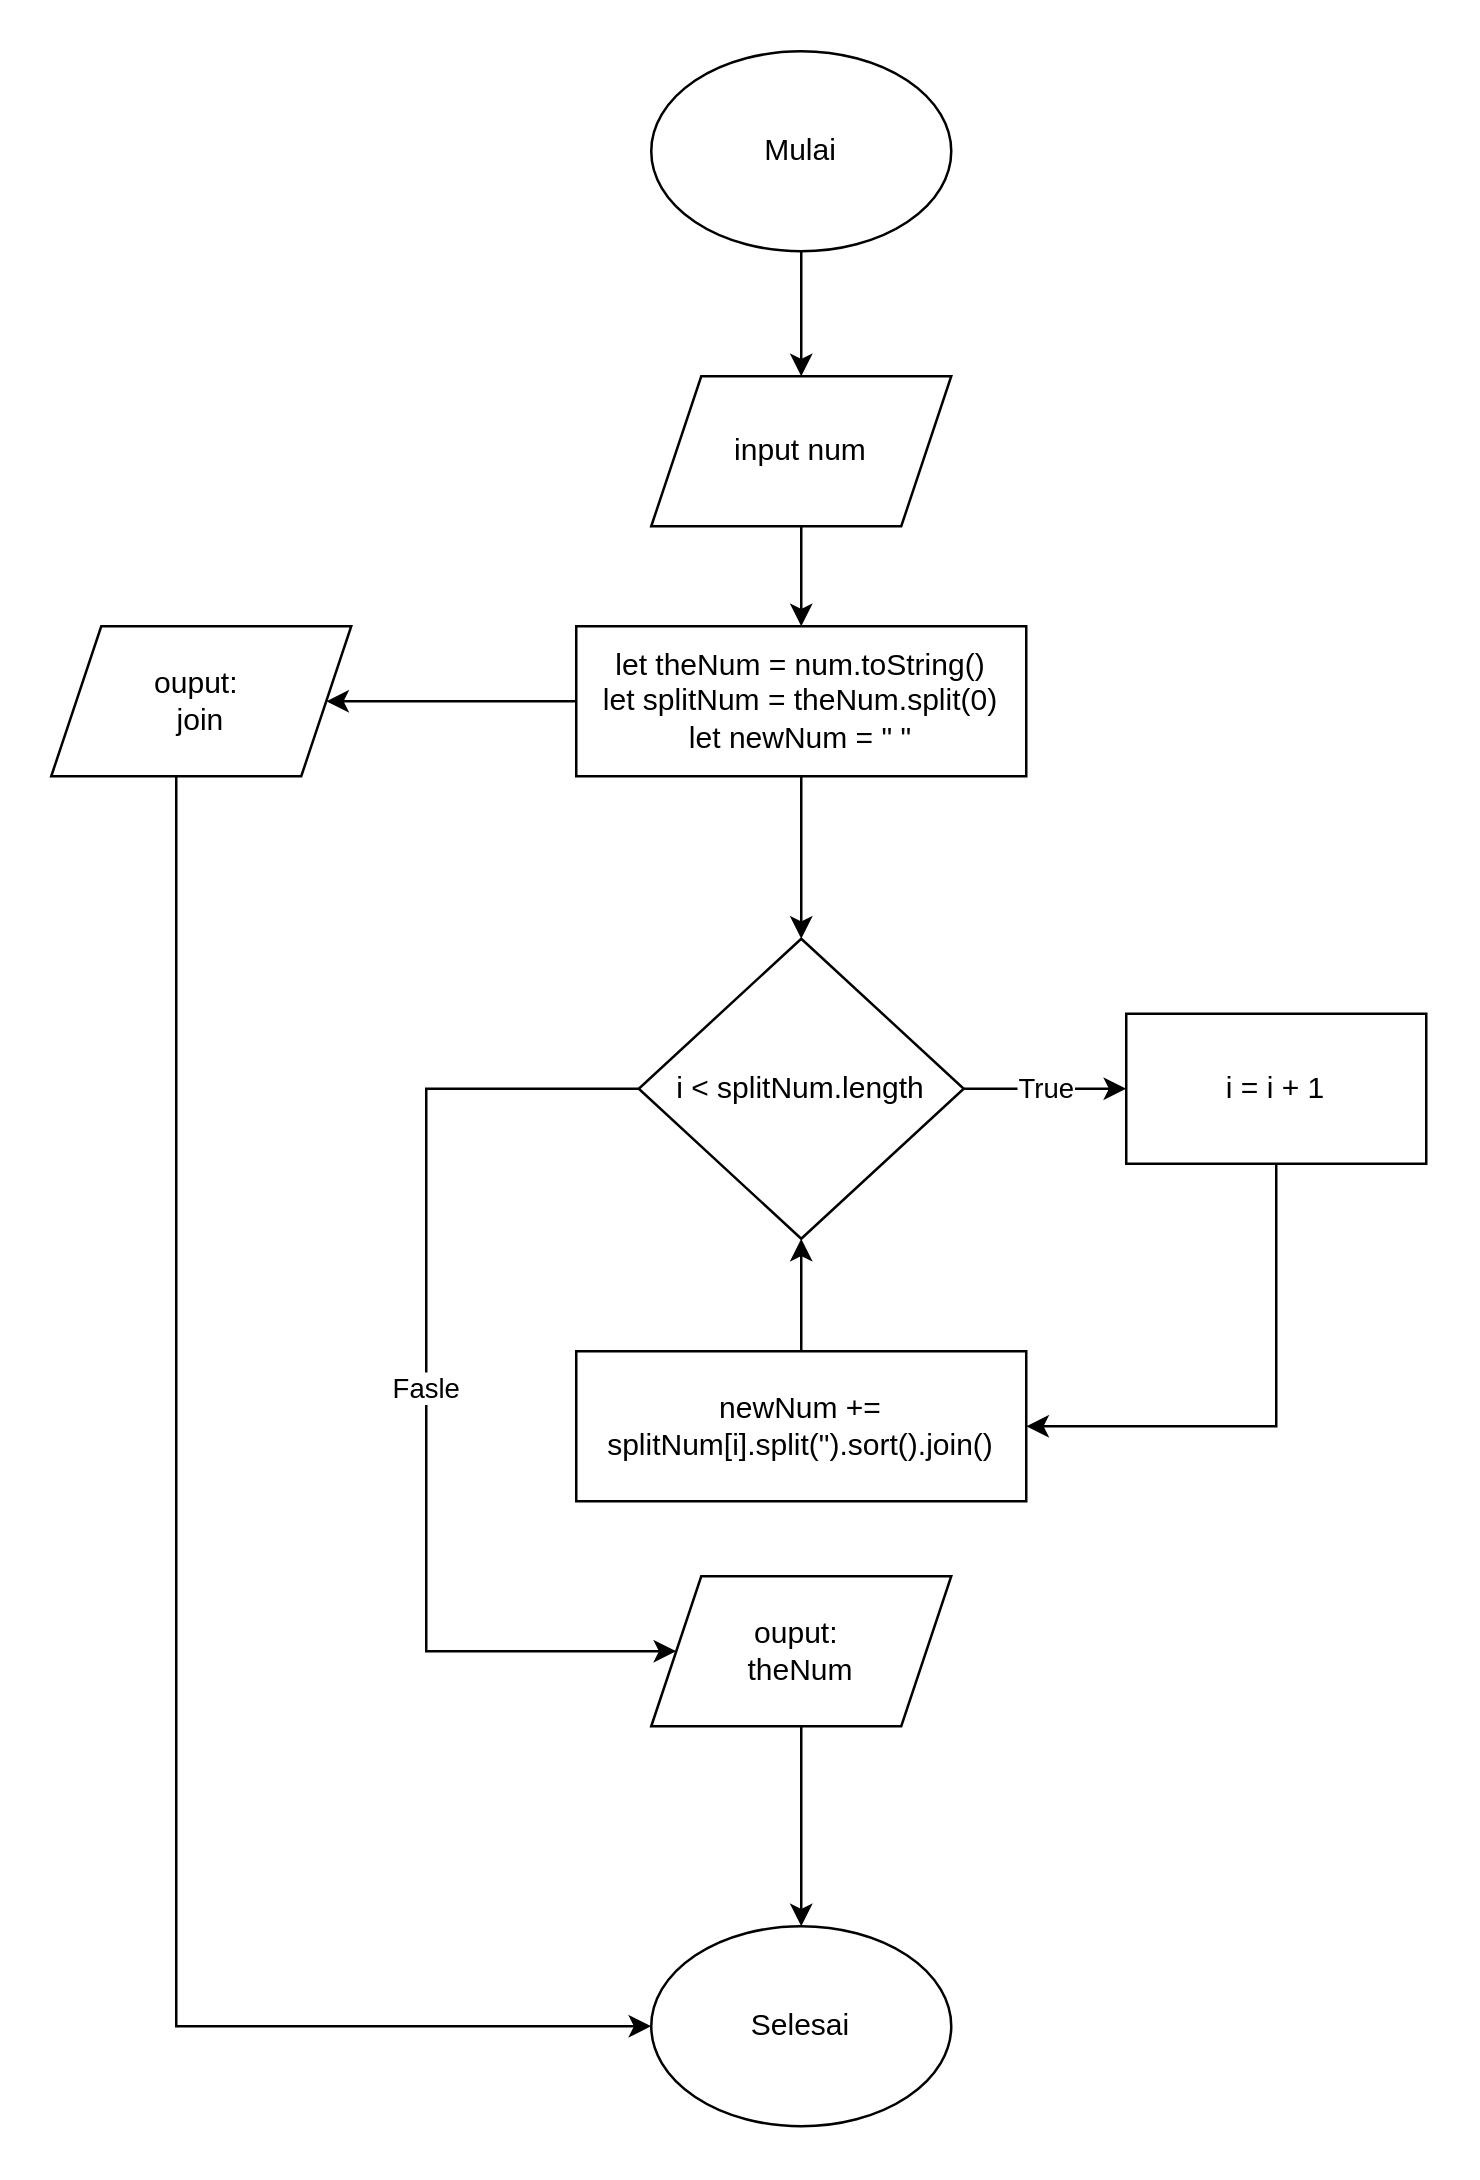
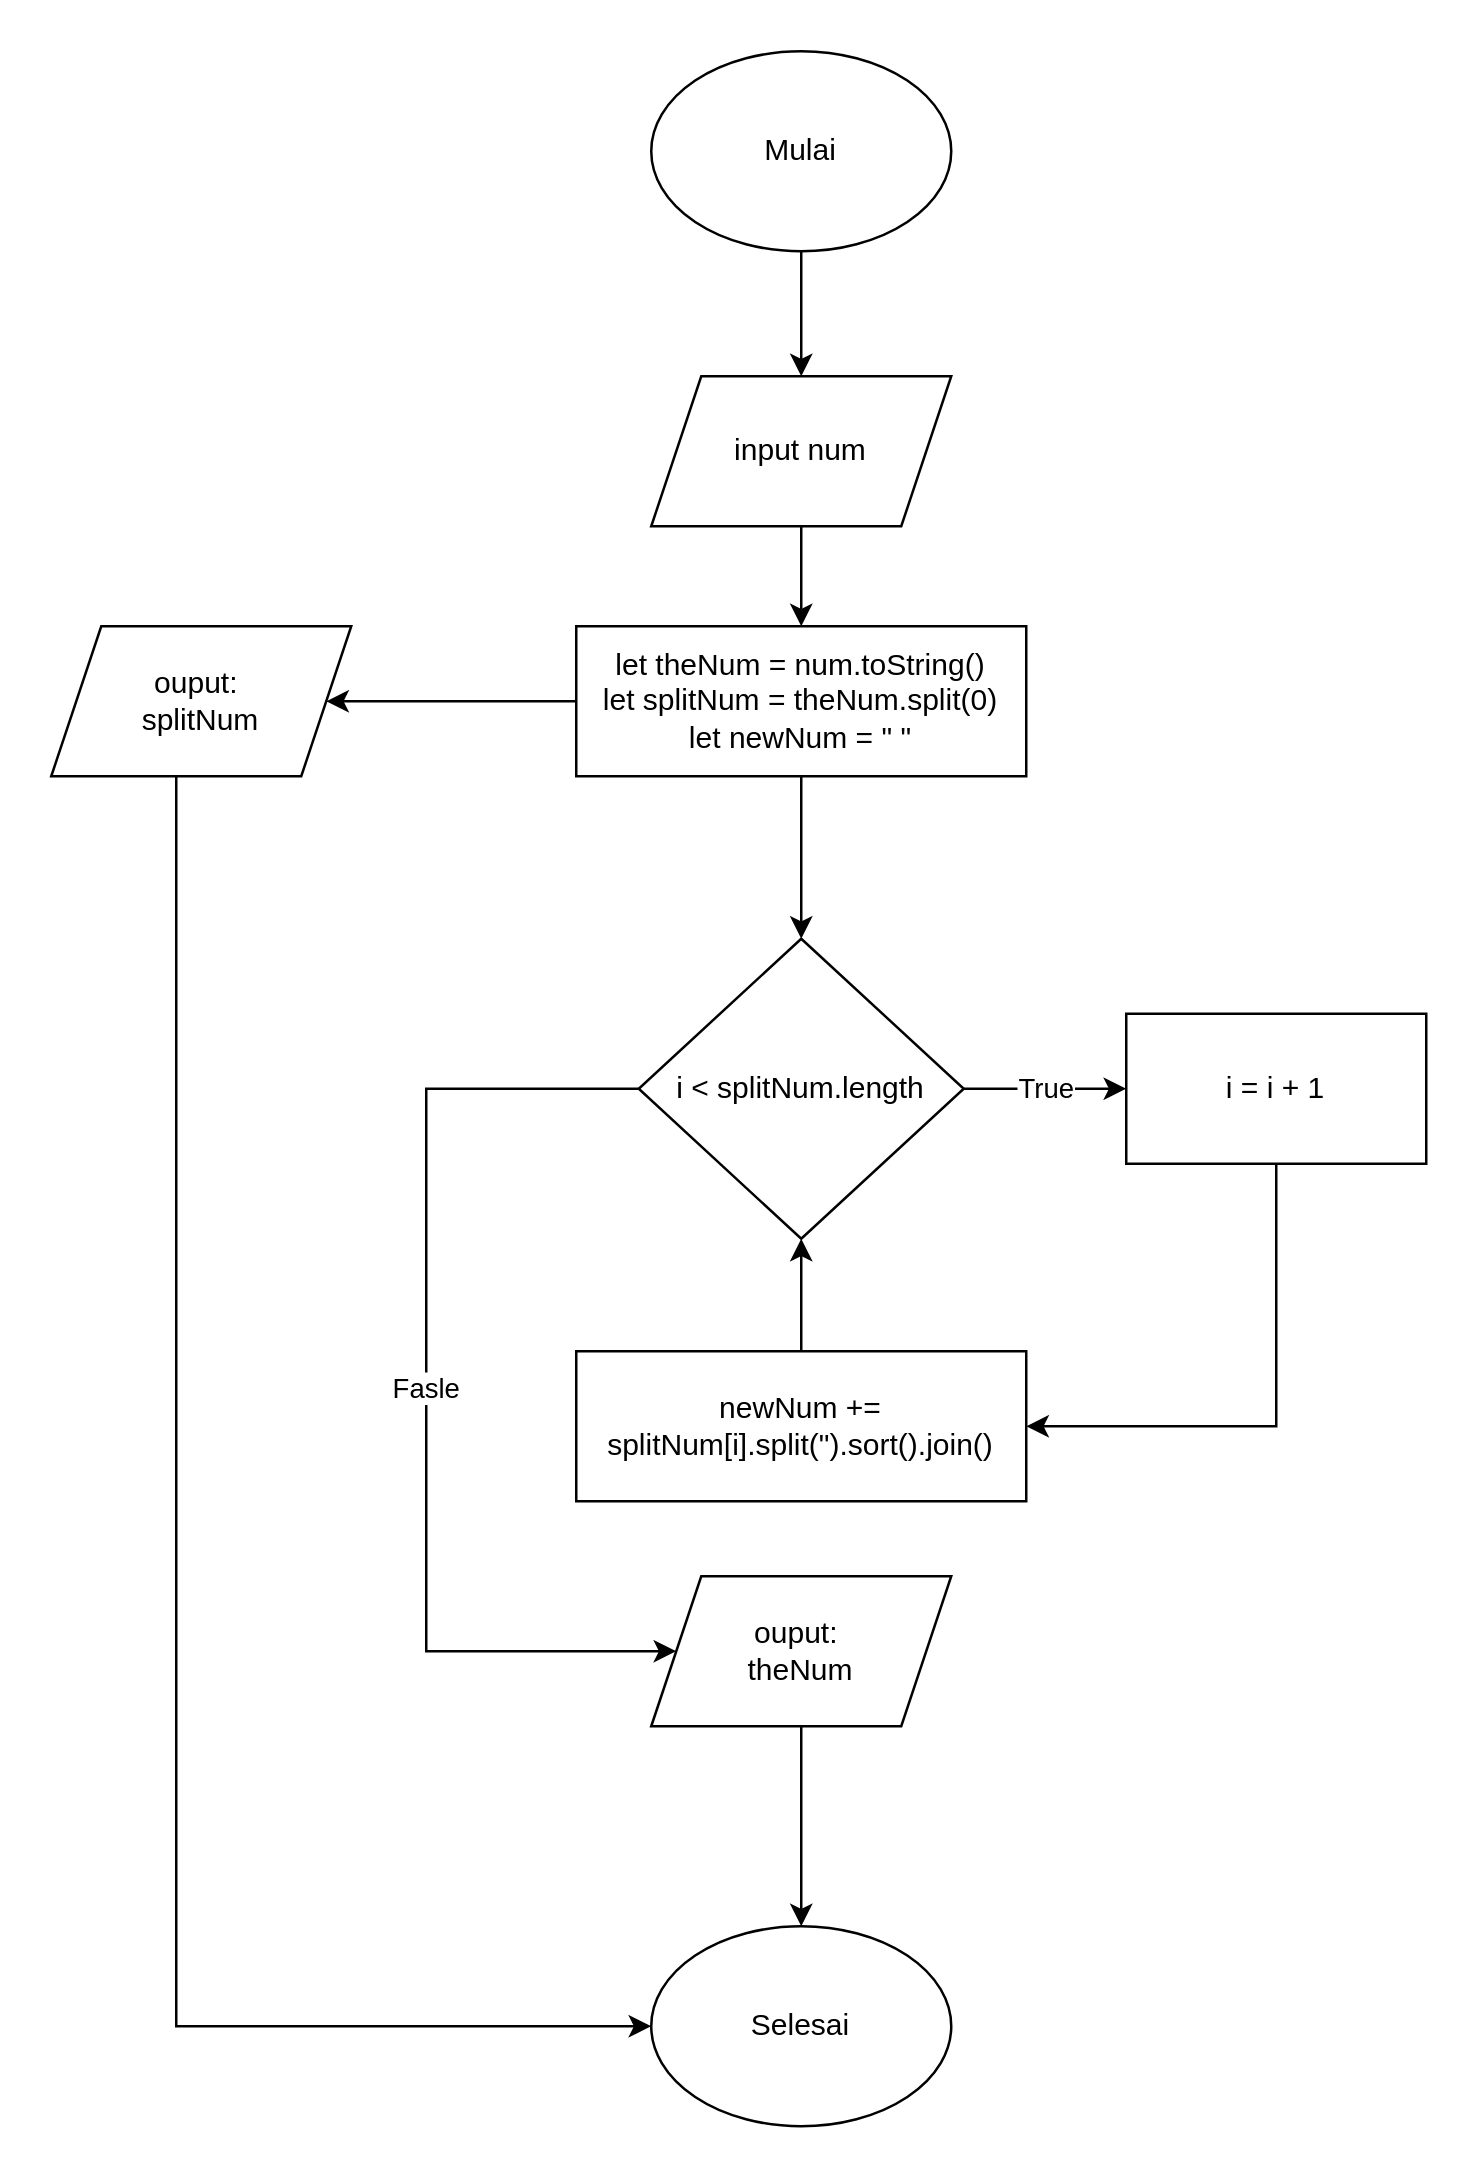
  <mxCell id="0" />
  <mxCell id="1" parent="0" />
  <mxCell id="2" style="edgeStyle=orthogonalEdgeStyle;rounded=0;orthogonalLoop=1;jettySize=auto;html=1;" parent="1" source="3" target="8" edge="1"><mxGeometry relative="1" as="geometry" /></mxCell>
  <mxCell id="3" value="Mulai" style="ellipse;whiteSpace=wrap;html=1;" parent="1" vertex="1"><mxGeometry x="260" y="20" width="120" height="80" as="geometry" /></mxCell>
  <mxCell id="4" style="edgeStyle=orthogonalEdgeStyle;rounded=0;orthogonalLoop=1;jettySize=auto;html=1;" parent="1" source="6" target="11" edge="1"><mxGeometry relative="1" as="geometry" /></mxCell>
  <mxCell id="5" style="edgeStyle=orthogonalEdgeStyle;rounded=0;orthogonalLoop=1;jettySize=auto;html=1;" parent="1" source="6" target="14" edge="1"><mxGeometry relative="1" as="geometry" /></mxCell>
  <mxCell id="6" value="let theNum = num.toString()&lt;br&gt;let splitNum = theNum.split(0)&lt;br&gt;let newNum = &quot; &quot;" style="rounded=0;whiteSpace=wrap;html=1;" parent="1" vertex="1"><mxGeometry x="230" y="250" width="180" height="60" as="geometry" /></mxCell>
  <mxCell id="7" style="edgeStyle=orthogonalEdgeStyle;rounded=0;orthogonalLoop=1;jettySize=auto;html=1;entryX=0.5;entryY=0;entryDx=0;entryDy=0;" parent="1" source="8" target="6" edge="1"><mxGeometry relative="1" as="geometry" /></mxCell>
  <mxCell id="8" value="input num" style="shape=parallelogram;perimeter=parallelogramPerimeter;whiteSpace=wrap;html=1;fixedSize=1;" parent="1" vertex="1"><mxGeometry x="260" y="150" width="120" height="60" as="geometry" /></mxCell>
  <mxCell id="9" value="True" style="edgeStyle=orthogonalEdgeStyle;rounded=0;orthogonalLoop=1;jettySize=auto;html=1;" parent="1" source="11" target="16" edge="1"><mxGeometry relative="1" as="geometry"><Array as="points"><mxPoint x="420" y="435" /><mxPoint x="420" y="435" /></Array></mxGeometry></mxCell>
  <mxCell id="10" value="Fasle" style="edgeStyle=orthogonalEdgeStyle;rounded=0;orthogonalLoop=1;jettySize=auto;html=1;exitX=0;exitY=0.5;exitDx=0;exitDy=0;entryX=0;entryY=0.5;entryDx=0;entryDy=0;" edge="1" parent="1" source="11" target="20"><mxGeometry relative="1" as="geometry"><Array as="points"><mxPoint x="170" y="435" /><mxPoint x="170" y="660" /></Array></mxGeometry></mxCell>
  <mxCell id="11" value="i &amp;lt; splitNum.length" style="rhombus;whiteSpace=wrap;html=1;" parent="1" vertex="1"><mxGeometry x="255" y="375" width="130" height="120" as="geometry" /></mxCell>
  <mxCell id="12" value="Selesai" style="ellipse;whiteSpace=wrap;html=1;" parent="1" vertex="1"><mxGeometry x="260" y="770" width="120" height="80" as="geometry" /></mxCell>
  <mxCell id="13" style="edgeStyle=orthogonalEdgeStyle;rounded=0;orthogonalLoop=1;jettySize=auto;html=1;entryX=0;entryY=0.5;entryDx=0;entryDy=0;" parent="1" source="14" target="12" edge="1"><mxGeometry relative="1" as="geometry"><Array as="points"><mxPoint x="70" y="810" /></Array></mxGeometry></mxCell>
- <mxCell id="14" value="ouput:&amp;nbsp;&lt;br&gt;join" style="shape=parallelogram;perimeter=parallelogramPerimeter;whiteSpace=wrap;html=1;fixedSize=1;" parent="1" vertex="1"><mxGeometry x="20" y="250" width="120" height="60" as="geometry" /></mxCell>
+ <mxCell id="14" value="ouput:&amp;nbsp;&lt;br&gt;splitNum" style="shape=parallelogram;perimeter=parallelogramPerimeter;whiteSpace=wrap;html=1;fixedSize=1;" parent="1" vertex="1"><mxGeometry x="20" y="250" width="120" height="60" as="geometry" /></mxCell>
  <mxCell id="15" value="" style="edgeStyle=orthogonalEdgeStyle;rounded=0;orthogonalLoop=1;jettySize=auto;html=1;" parent="1" source="16" target="18" edge="1"><mxGeometry relative="1" as="geometry"><Array as="points"><mxPoint x="510" y="570" /></Array></mxGeometry></mxCell>
  <mxCell id="16" value="i = i + 1" style="whiteSpace=wrap;html=1;" parent="1" vertex="1"><mxGeometry x="450" y="405" width="120" height="60" as="geometry" /></mxCell>
  <mxCell id="17" style="edgeStyle=orthogonalEdgeStyle;rounded=0;orthogonalLoop=1;jettySize=auto;html=1;entryX=0.5;entryY=1;entryDx=0;entryDy=0;" parent="1" source="18" target="11" edge="1"><mxGeometry relative="1" as="geometry" /></mxCell>
  <mxCell id="18" value="newNum += splitNum[i].split(&quot;).sort().join()" style="whiteSpace=wrap;html=1;" parent="1" vertex="1"><mxGeometry x="230" y="540" width="180" height="60" as="geometry" /></mxCell>
  <mxCell id="19" style="edgeStyle=orthogonalEdgeStyle;rounded=0;orthogonalLoop=1;jettySize=auto;html=1;" edge="1" parent="1" source="20" target="12"><mxGeometry relative="1" as="geometry" /></mxCell>
  <mxCell id="20" value="ouput:&amp;nbsp;&lt;br&gt;theNum" style="shape=parallelogram;perimeter=parallelogramPerimeter;whiteSpace=wrap;html=1;fixedSize=1;" parent="1" vertex="1"><mxGeometry x="260" y="630" width="120" height="60" as="geometry" /></mxCell>
